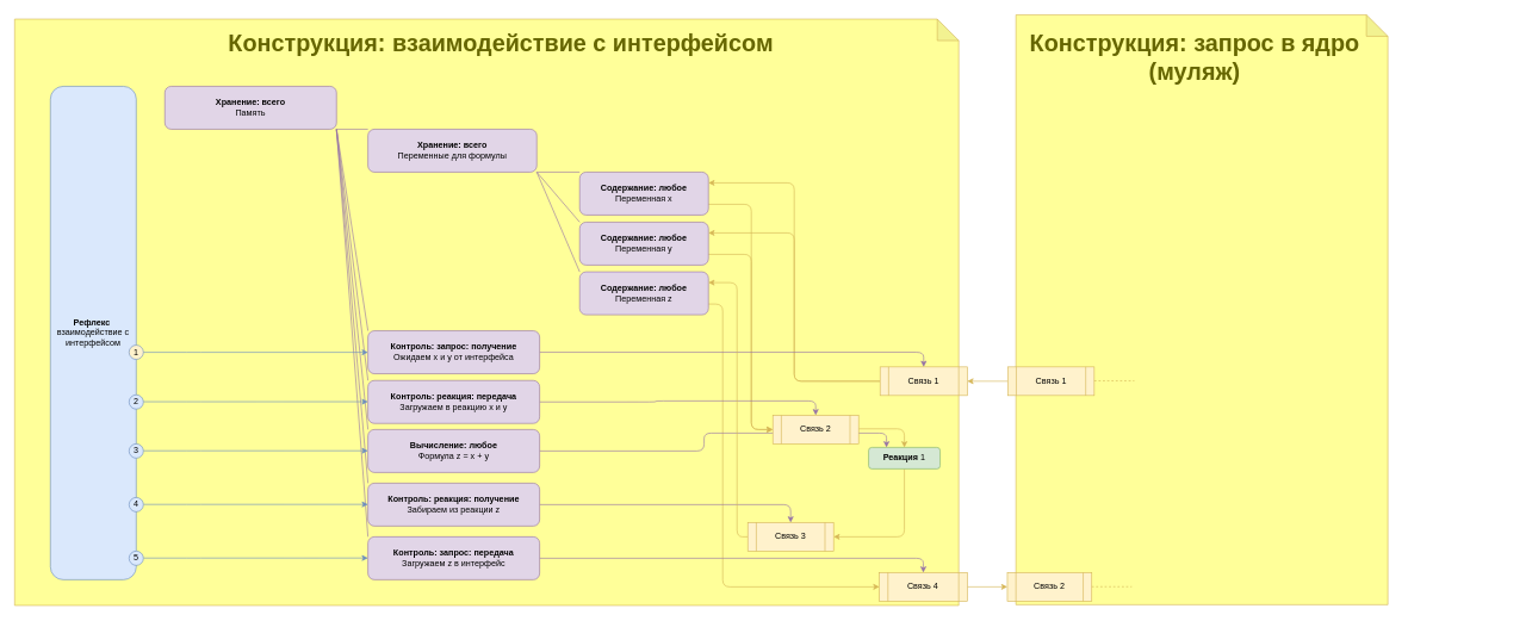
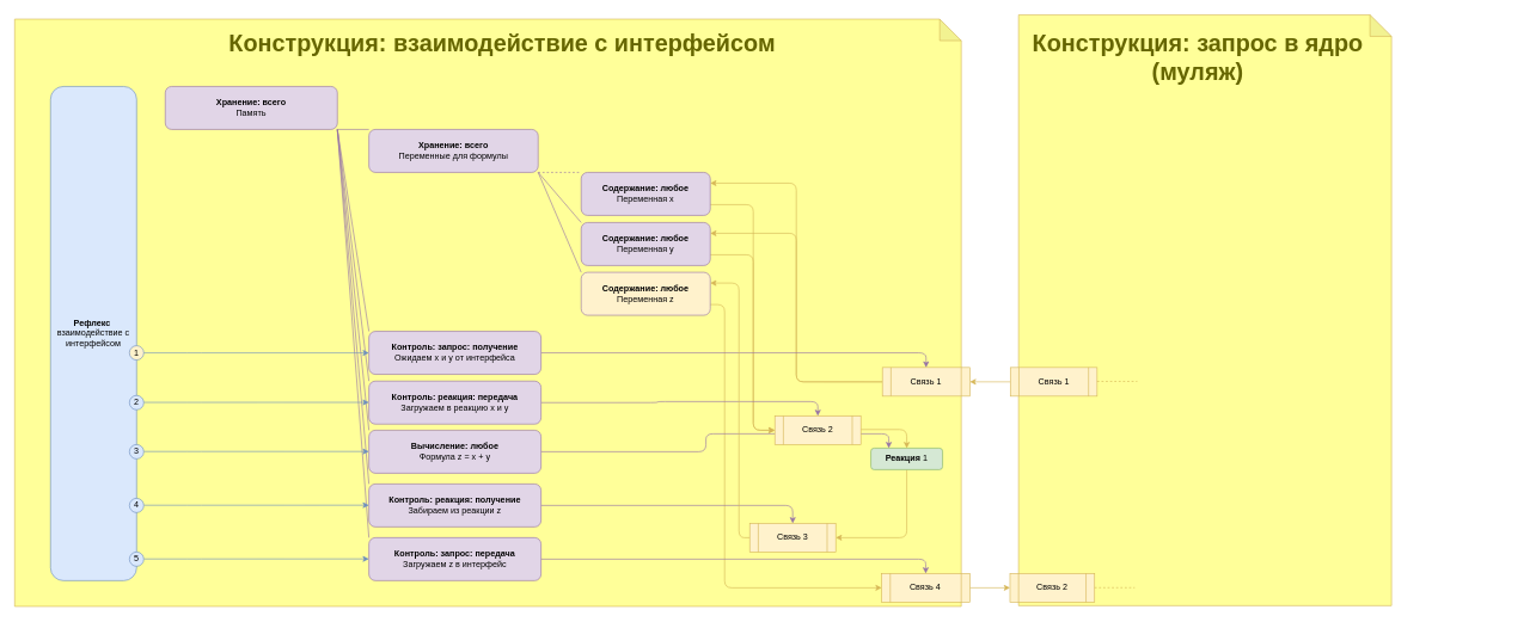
  <mxCell id="0" />
  <mxCell id="1" parent="0" />
  <mxCell id="2" value="" style="shape=note;whiteSpace=wrap;html=1;backgroundOutline=1;darkOpacity=0.05;strokeColor=#D6B656;fillColor=#FFFF99;" vertex="1" parent="1"><mxGeometry x="1420" width="520" height="825" as="geometry" y="20" /></mxCell>
  <mxCell id="3" value="" style="shape=note;whiteSpace=wrap;html=1;backgroundOutline=1;darkOpacity=0.05;strokeColor=#D6B656;fillColor=#FFFF99;" vertex="1" parent="1"><mxGeometry x="20" y="26" width="1320" height="820" as="geometry" /></mxCell>
  <mxCell id="4" style="edgeStyle=none;orthogonalLoop=1;jettySize=auto;html=1;entryX=0;entryY=0;entryDx=0;entryDy=0;strokeColor=#9673A6;exitX=1;exitY=1;exitDx=0;exitDy=0;endArrow=none;endFill=0;" edge="1" parent="1" source="11" target="29"><mxGeometry relative="1" as="geometry"><mxPoint x="470" y="165" as="sourcePoint" /></mxGeometry></mxCell>
  <mxCell id="5" style="edgeStyle=none;orthogonalLoop=1;jettySize=auto;html=1;exitX=1;exitY=1;exitDx=0;exitDy=0;entryX=0;entryY=0;entryDx=0;entryDy=0;strokeColor=#9673A6;endArrow=none;endFill=0;" edge="1" parent="1" source="11" target="23"><mxGeometry relative="1" as="geometry" /></mxCell>
  <mxCell id="6" style="edgeStyle=none;orthogonalLoop=1;jettySize=auto;html=1;exitX=1;exitY=1;exitDx=0;exitDy=0;entryX=0;entryY=0;entryDx=0;entryDy=0;endArrow=none;endFill=0;strokeColor=#9673A6;" edge="1" parent="1" source="11" target="31"><mxGeometry relative="1" as="geometry" /></mxCell>
  <mxCell id="7" style="edgeStyle=none;orthogonalLoop=1;jettySize=auto;html=1;exitX=1;exitY=1;exitDx=0;exitDy=0;endArrow=none;endFill=0;strokeColor=#D6B656;" edge="1" parent="1" source="11"><mxGeometry relative="1" as="geometry"><mxPoint x="470.471" y="190" as="targetPoint" /></mxGeometry></mxCell>
  <mxCell id="8" style="edgeStyle=none;orthogonalLoop=1;jettySize=auto;html=1;exitX=1;exitY=1;exitDx=0;exitDy=0;entryX=0;entryY=0;entryDx=0;entryDy=0;endArrow=none;endFill=0;strokeColor=#9673A6;" edge="1" parent="1" source="11" target="37"><mxGeometry relative="1" as="geometry" /></mxCell>
  <mxCell id="9" style="edgeStyle=none;orthogonalLoop=1;jettySize=auto;html=1;exitX=1;exitY=1;exitDx=0;exitDy=0;entryX=0;entryY=0;entryDx=0;entryDy=0;endArrow=none;endFill=0;strokeColor=#9673A6;" edge="1" parent="1" source="11" target="33"><mxGeometry relative="1" as="geometry" /></mxCell>
  <mxCell id="10" style="edgeStyle=none;orthogonalLoop=1;jettySize=auto;html=1;exitX=1;exitY=1;exitDx=0;exitDy=0;entryX=0;entryY=0;entryDx=0;entryDy=0;endArrow=none;endFill=0;strokeColor=#9673A6;" edge="1" parent="1" source="11" target="35"><mxGeometry relative="1" as="geometry" /></mxCell>
  <mxCell id="11" value="&lt;b&gt;Хранение: всего&lt;/b&gt;&lt;br&gt;Память" style="rounded=1;whiteSpace=wrap;html=1;fillColor=#E1D5E7;strokeColor=#9673A6;gradientColor=none;" parent="1" vertex="1"><mxGeometry x="230" y="120" width="240" height="60" as="geometry" /></mxCell>
  <mxCell id="12" style="edgeStyle=orthogonalEdgeStyle;orthogonalLoop=1;jettySize=auto;html=1;exitX=0.5;exitY=1;exitDx=0;exitDy=0;entryX=1;entryY=0.5;entryDx=0;entryDy=0;endArrow=classic;endFill=1;strokeColor=#D6B656;" edge="1" parent="1" source="13" target="43"><mxGeometry relative="1" as="geometry" /></mxCell>
  <mxCell id="13" value="&lt;b&gt;Реакция&lt;/b&gt;&amp;nbsp;1" style="rounded=1;whiteSpace=wrap;html=1;fillColor=#d5e8d4;strokeColor=#82b366;" parent="1" vertex="1"><mxGeometry x="1214" y="625" width="100" height="30" as="geometry" /></mxCell>
  <mxCell id="14" style="edgeStyle=orthogonalEdgeStyle;orthogonalLoop=1;jettySize=auto;html=1;exitX=1;exitY=0.75;exitDx=0;exitDy=0;entryX=0;entryY=0.5;entryDx=0;entryDy=0;endArrow=classic;endFill=1;strokeColor=#D6B656;" edge="1" parent="1" source="15" target="45"><mxGeometry relative="1" as="geometry"><Array as="points"><mxPoint x="1010" y="425" /><mxPoint x="1010" y="820" /></Array></mxGeometry></mxCell>
- <mxCell id="15" value="&lt;b&gt;Содержание:&amp;nbsp;&lt;/b&gt;&lt;b&gt;любое&lt;/b&gt;&lt;br&gt;Переменная z" style="rounded=1;whiteSpace=wrap;html=1;fillColor=#e1d5e7;strokeColor=#9673a6;" parent="1" vertex="1"><mxGeometry x="810" y="379.5" width="180" height="60" as="geometry" /></mxCell>
+ <mxCell id="15" value="&lt;b&gt;Содержание:&amp;nbsp;&lt;/b&gt;&lt;b&gt;любое&lt;/b&gt;&lt;br&gt;Переменная z" style="rounded=1;whiteSpace=wrap;html=1;fillColor=#fff2cc;strokeColor=#9673a6;" parent="1" vertex="1"><mxGeometry x="810" y="379.5" width="180" height="60" as="geometry" /></mxCell>
  <mxCell id="16" style="edgeStyle=orthogonalEdgeStyle;orthogonalLoop=1;jettySize=auto;html=1;exitX=0;exitY=0.5;exitDx=0;exitDy=0;entryX=1;entryY=0.25;entryDx=0;entryDy=0;endArrow=classic;endFill=1;strokeColor=#D6B656;" edge="1" parent="1" source="18" target="25"><mxGeometry relative="1" as="geometry" /></mxCell>
  <mxCell id="17" style="edgeStyle=orthogonalEdgeStyle;orthogonalLoop=1;jettySize=auto;html=1;exitX=0;exitY=0.5;exitDx=0;exitDy=0;endArrow=classic;endFill=1;strokeColor=#D6B656;entryX=1;entryY=0.25;entryDx=0;entryDy=0;" edge="1" parent="1" source="18" target="27"><mxGeometry relative="1" as="geometry"><mxPoint x="1010" y="410" as="targetPoint" /></mxGeometry></mxCell>
  <mxCell id="18" value="Связь 1" style="shape=process;whiteSpace=wrap;html=1;backgroundOutline=1;fillColor=#fff2cc;strokeColor=#D6B656;" parent="1" vertex="1"><mxGeometry x="1230" y="512.43" width="122" height="40" as="geometry" /></mxCell>
  <mxCell id="19" style="edgeStyle=none;orthogonalLoop=1;jettySize=auto;html=1;exitX=0;exitY=0.5;exitDx=0;exitDy=0;entryX=1;entryY=0.5;entryDx=0;entryDy=0;endArrow=classic;endFill=1;strokeColor=#D6B656;" edge="1" parent="1" source="55" target="18"><mxGeometry relative="1" as="geometry"><mxPoint x="1410" y="511.43" as="sourcePoint" /></mxGeometry></mxCell>
- <mxCell id="20" style="edgeStyle=none;orthogonalLoop=1;jettySize=auto;html=1;exitX=1;exitY=1;exitDx=0;exitDy=0;entryX=0;entryY=0;entryDx=0;entryDy=0;endArrow=none;endFill=0;strokeColor=#9673A6;" edge="1" parent="1" source="23" target="25"><mxGeometry relative="1" as="geometry" /></mxCell>
+ <mxCell id="20" style="edgeStyle=none;orthogonalLoop=1;jettySize=auto;html=1;exitX=1;exitY=1;exitDx=0;exitDy=0;entryX=0;entryY=0;entryDx=0;entryDy=0;endArrow=none;endFill=0;strokeColor=#9673A6;dashed=1;" edge="1" parent="1" source="23" target="25"><mxGeometry relative="1" as="geometry" /></mxCell>
  <mxCell id="21" style="edgeStyle=none;orthogonalLoop=1;jettySize=auto;html=1;exitX=1;exitY=1;exitDx=0;exitDy=0;entryX=0;entryY=0;entryDx=0;entryDy=0;endArrow=none;endFill=0;strokeColor=#9673A6;" edge="1" parent="1" source="23" target="27"><mxGeometry relative="1" as="geometry" /></mxCell>
  <mxCell id="22" style="edgeStyle=none;orthogonalLoop=1;jettySize=auto;html=1;exitX=1;exitY=1;exitDx=0;exitDy=0;entryX=0;entryY=0;entryDx=0;entryDy=0;endArrow=none;endFill=0;strokeColor=#9673A6;" edge="1" parent="1" source="23" target="15"><mxGeometry relative="1" as="geometry" /></mxCell>
  <mxCell id="23" value="&lt;b&gt;Хранение: всего&lt;/b&gt;&lt;br&gt;Переменные для формулы" style="rounded=1;whiteSpace=wrap;html=1;fillColor=#e1d5e7;strokeColor=#9673a6;gradientColor=none;" vertex="1" parent="1"><mxGeometry x="514" y="180" width="236" height="60" as="geometry" /></mxCell>
  <mxCell id="24" style="edgeStyle=orthogonalEdgeStyle;orthogonalLoop=1;jettySize=auto;html=1;exitX=1;exitY=0.75;exitDx=0;exitDy=0;entryX=0;entryY=0.5;entryDx=0;entryDy=0;endArrow=classic;endFill=1;strokeColor=#D6B656;" edge="1" parent="1" source="25" target="41"><mxGeometry relative="1" as="geometry"><Array as="points"><mxPoint x="1050" y="285" /><mxPoint x="1050" y="600" /></Array></mxGeometry></mxCell>
  <mxCell id="25" value="&lt;b&gt;Содержание:&amp;nbsp;&lt;/b&gt;&lt;b&gt;любое&lt;/b&gt;&lt;br&gt;Переменная x" style="rounded=1;whiteSpace=wrap;html=1;fillColor=#e1d5e7;strokeColor=#9673a6;" parent="1" vertex="1"><mxGeometry x="810" y="240" width="180" height="60" as="geometry" /></mxCell>
  <mxCell id="26" style="edgeStyle=orthogonalEdgeStyle;orthogonalLoop=1;jettySize=auto;html=1;exitX=1;exitY=0.75;exitDx=0;exitDy=0;endArrow=classic;endFill=1;strokeColor=#D6B656;entryX=0;entryY=0.5;entryDx=0;entryDy=0;" edge="1" parent="1" source="27" target="41"><mxGeometry relative="1" as="geometry"><mxPoint x="1080" y="623.2" as="targetPoint" /><Array as="points"><mxPoint x="1050" y="355" /><mxPoint x="1050" y="600" /></Array></mxGeometry></mxCell>
  <mxCell id="27" value="&lt;b&gt;Содержание:&amp;nbsp;&lt;/b&gt;&lt;b&gt;любое&lt;/b&gt;&lt;br&gt;Переменная y" style="rounded=1;whiteSpace=wrap;html=1;fillColor=#e1d5e7;strokeColor=#9673a6;" parent="1" vertex="1"><mxGeometry x="810" y="310" width="180" height="60" as="geometry" /></mxCell>
  <mxCell id="28" style="edgeStyle=orthogonalEdgeStyle;orthogonalLoop=1;jettySize=auto;html=1;exitX=1;exitY=0.5;exitDx=0;exitDy=0;entryX=0.5;entryY=0;entryDx=0;entryDy=0;endArrow=classic;endFill=1;strokeColor=#9673A6;" edge="1" parent="1" source="29" target="18"><mxGeometry relative="1" as="geometry" /></mxCell>
  <mxCell id="29" value="&lt;b&gt;Контроль: запрос: получение&lt;/b&gt;&lt;br&gt;Ожидаем x и y от интерфейса" style="rounded=1;whiteSpace=wrap;html=1;fillColor=#e1d5e7;strokeColor=#9673A6;gradientColor=none;" parent="1" vertex="1"><mxGeometry x="514" y="461.93" width="240" height="60" as="geometry" /></mxCell>
  <mxCell id="30" style="edgeStyle=orthogonalEdgeStyle;orthogonalLoop=1;jettySize=auto;html=1;exitX=1;exitY=0.5;exitDx=0;exitDy=0;entryX=0.5;entryY=0;entryDx=0;entryDy=0;endArrow=classic;endFill=1;strokeColor=#9673A6;" edge="1" parent="1" source="31" target="41"><mxGeometry relative="1" as="geometry" /></mxCell>
  <mxCell id="31" value="&lt;b&gt;Контроль: реакция: передача&lt;/b&gt;&lt;br&gt;Загружаем в реакцию x и y" style="rounded=1;whiteSpace=wrap;html=1;fillColor=#e1d5e7;strokeColor=#9673a6;gradientColor=none;" vertex="1" parent="1"><mxGeometry x="514" y="531.43" width="240" height="60" as="geometry" /></mxCell>
  <mxCell id="32" style="edgeStyle=orthogonalEdgeStyle;orthogonalLoop=1;jettySize=auto;html=1;exitX=1;exitY=0.5;exitDx=0;exitDy=0;entryX=0.5;entryY=0;entryDx=0;entryDy=0;endArrow=classic;endFill=1;strokeColor=#9673A6;" edge="1" parent="1" source="33" target="43"><mxGeometry relative="1" as="geometry" /></mxCell>
  <mxCell id="33" value="&lt;b&gt;Контроль: реакция: получение&lt;/b&gt;&lt;br&gt;Забираем из реакции z" style="rounded=1;whiteSpace=wrap;html=1;fillColor=#e1d5e7;strokeColor=#9673a6;gradientColor=none;" vertex="1" parent="1"><mxGeometry x="514" y="675" width="240" height="60" as="geometry" /></mxCell>
  <mxCell id="34" style="edgeStyle=orthogonalEdgeStyle;orthogonalLoop=1;jettySize=auto;html=1;exitX=1;exitY=0.5;exitDx=0;exitDy=0;entryX=0.5;entryY=0;entryDx=0;entryDy=0;endArrow=classic;endFill=1;strokeColor=#9673A6;" edge="1" parent="1" source="35" target="45"><mxGeometry relative="1" as="geometry" /></mxCell>
  <mxCell id="35" value="&lt;b&gt;Контроль: запрос: передача&lt;/b&gt;&lt;br&gt;Загружаем z в интерфейс" style="rounded=1;whiteSpace=wrap;html=1;fillColor=#e1d5e7;strokeColor=#9673a6;gradientColor=none;" vertex="1" parent="1"><mxGeometry x="514" y="750" width="240" height="60" as="geometry" /></mxCell>
  <mxCell id="36" style="edgeStyle=orthogonalEdgeStyle;orthogonalLoop=1;jettySize=auto;html=1;exitX=1;exitY=0.5;exitDx=0;exitDy=0;endArrow=classic;endFill=1;strokeColor=#9673A6;entryX=0.25;entryY=0;entryDx=0;entryDy=0;" edge="1" parent="1" source="37" target="13"><mxGeometry relative="1" as="geometry" /></mxCell>
  <mxCell id="37" value="&lt;b&gt;Вычисление:&amp;nbsp;&lt;/b&gt;&lt;b&gt;любое&lt;/b&gt;&lt;br&gt;Формула z = x + y" style="rounded=1;whiteSpace=wrap;html=1;fillColor=#e1d5e7;strokeColor=#9673a6;" vertex="1" parent="1"><mxGeometry x="514" y="600" width="240" height="60" as="geometry" /></mxCell>
  <mxCell id="38" style="edgeStyle=orthogonalEdgeStyle;orthogonalLoop=1;jettySize=auto;html=1;endArrow=classic;endFill=1;strokeColor=#6C8EBF;" edge="1" parent="1" source="39" target="29"><mxGeometry relative="1" as="geometry"><Array as="points"><mxPoint x="270" y="492" /><mxPoint x="270" y="492" /></Array></mxGeometry></mxCell>
  <mxCell id="39" value="&lt;b&gt;Рефлекс&lt;/b&gt;&lt;span&gt;&amp;nbsp;&lt;/span&gt;&lt;br&gt;&lt;span&gt;взаимодействие с интерфейсом&lt;/span&gt;" style="rounded=1;whiteSpace=wrap;html=1;strokeColor=#6C8EBF;fillColor=#DAE8FC;" vertex="1" parent="1"><mxGeometry x="70" y="120" width="120" height="690" as="geometry" /></mxCell>
  <mxCell id="40" style="edgeStyle=orthogonalEdgeStyle;orthogonalLoop=1;jettySize=auto;html=1;exitX=1.001;exitY=0.475;exitDx=0;exitDy=0;endArrow=classic;endFill=1;strokeColor=#D6B656;entryX=0.5;entryY=0;entryDx=0;entryDy=0;exitPerimeter=0;" edge="1" parent="1" source="41" target="13"><mxGeometry relative="1" as="geometry"><mxPoint x="1240" y="630" as="targetPoint" /></mxGeometry></mxCell>
  <mxCell id="41" value="Связь 2" style="shape=process;whiteSpace=wrap;html=1;backgroundOutline=1;fillColor=#fff2cc;strokeColor=#D6B656;" vertex="1" parent="1"><mxGeometry x="1080" y="580" width="120" height="40" as="geometry" /></mxCell>
  <mxCell id="42" style="edgeStyle=orthogonalEdgeStyle;orthogonalLoop=1;jettySize=auto;html=1;exitX=0;exitY=0.5;exitDx=0;exitDy=0;endArrow=classic;endFill=1;strokeColor=#D6B656;entryX=1;entryY=0.25;entryDx=0;entryDy=0;" edge="1" parent="1" source="43" target="15"><mxGeometry relative="1" as="geometry"><mxPoint x="990" y="410" as="targetPoint" /><Array as="points"><mxPoint x="1030" y="750" /><mxPoint x="1030" y="394" /></Array></mxGeometry></mxCell>
  <mxCell id="43" value="Связь 3" style="shape=process;whiteSpace=wrap;html=1;backgroundOutline=1;fillColor=#fff2cc;strokeColor=#D6B656;" vertex="1" parent="1"><mxGeometry x="1045" y="730" width="120" height="40" as="geometry" /></mxCell>
  <mxCell id="44" style="edgeStyle=orthogonalEdgeStyle;orthogonalLoop=1;jettySize=auto;html=1;exitX=1;exitY=0.5;exitDx=0;exitDy=0;entryX=0;entryY=0.5;entryDx=0;entryDy=0;endArrow=classic;endFill=1;strokeColor=#D6B656;" edge="1" parent="1" source="45" target="56"><mxGeometry relative="1" as="geometry"><mxPoint x="1410" y="790" as="targetPoint" /></mxGeometry></mxCell>
  <mxCell id="45" value="Связь 4" style="shape=process;whiteSpace=wrap;html=1;backgroundOutline=1;fillColor=#fff2cc;strokeColor=#D6B656;" vertex="1" parent="1"><mxGeometry x="1229" y="800" width="123" height="40" as="geometry" /></mxCell>
  <mxCell id="46" style="edgeStyle=orthogonalEdgeStyle;orthogonalLoop=1;jettySize=auto;html=1;endArrow=classic;endFill=1;strokeColor=#6C8EBF;" edge="1" parent="1" source="51"><mxGeometry relative="1" as="geometry"><mxPoint x="190" y="561.084" as="sourcePoint" /><mxPoint x="514" y="561.084" as="targetPoint" /><Array as="points"><mxPoint x="270" y="561.05" /></Array></mxGeometry></mxCell>
  <mxCell id="47" style="edgeStyle=orthogonalEdgeStyle;orthogonalLoop=1;jettySize=auto;html=1;endArrow=classic;endFill=1;strokeColor=#6C8EBF;" edge="1" parent="1" source="52"><mxGeometry relative="1" as="geometry"><mxPoint x="190" y="629.654" as="sourcePoint" /><mxPoint x="514" y="629.654" as="targetPoint" /><Array as="points"><mxPoint x="270" y="629.62" /></Array></mxGeometry></mxCell>
  <mxCell id="48" style="edgeStyle=orthogonalEdgeStyle;orthogonalLoop=1;jettySize=auto;html=1;endArrow=classic;endFill=1;strokeColor=#6C8EBF;" edge="1" parent="1" source="53"><mxGeometry relative="1" as="geometry"><mxPoint x="190" y="704.654" as="sourcePoint" /><mxPoint x="514" y="704.654" as="targetPoint" /><Array as="points"><mxPoint x="270" y="704.62" /></Array></mxGeometry></mxCell>
  <mxCell id="49" style="edgeStyle=orthogonalEdgeStyle;orthogonalLoop=1;jettySize=auto;html=1;endArrow=classic;endFill=1;strokeColor=#6C8EBF;" edge="1" parent="1" source="54"><mxGeometry relative="1" as="geometry"><mxPoint x="190" y="779.674" as="sourcePoint" /><mxPoint x="514" y="779.674" as="targetPoint" /><Array as="points"><mxPoint x="270" y="779.64" /></Array></mxGeometry></mxCell>
  <mxCell id="50" value="1" style="ellipse;whiteSpace=wrap;html=1;strokeColor=#6C8EBF;fillColor=#fff2cc;" vertex="1" parent="1"><mxGeometry x="180" y="481.93" width="20" height="20" as="geometry" /></mxCell>
  <mxCell id="51" value="2" style="ellipse;whiteSpace=wrap;html=1;strokeColor=#6C8EBF;fillColor=#DAE8FC;" vertex="1" parent="1"><mxGeometry x="180" y="551.43" width="20" height="20" as="geometry" /></mxCell>
  <mxCell id="52" value="3" style="ellipse;whiteSpace=wrap;html=1;strokeColor=#6C8EBF;fillColor=#DAE8FC;" vertex="1" parent="1"><mxGeometry x="180" y="620" width="20" height="20" as="geometry" /></mxCell>
  <mxCell id="53" value="4" style="ellipse;whiteSpace=wrap;html=1;strokeColor=#6C8EBF;fillColor=#DAE8FC;" vertex="1" parent="1"><mxGeometry x="180" y="695" width="20" height="20" as="geometry" /></mxCell>
  <mxCell id="54" value="5" style="ellipse;whiteSpace=wrap;html=1;strokeColor=#6C8EBF;fillColor=#DAE8FC;" vertex="1" parent="1"><mxGeometry x="180" y="770" width="20" height="20" as="geometry" /></mxCell>
  <mxCell id="55" value="Связь 1" style="shape=process;whiteSpace=wrap;html=1;backgroundOutline=1;fillColor=#fff2cc;strokeColor=#D6B656;" vertex="1" parent="1"><mxGeometry x="1408.5" y="512.43" width="121" height="40" as="geometry" /></mxCell>
  <mxCell id="56" value="Связь 2" style="shape=process;whiteSpace=wrap;html=1;backgroundOutline=1;fillColor=#fff2cc;strokeColor=#D6B656;" vertex="1" parent="1"><mxGeometry x="1408" y="800" width="118" height="40" as="geometry" /></mxCell>
  <mxCell id="57" value="&lt;font style=&quot;font-size: 33px&quot; color=&quot;#666600&quot;&gt;&lt;b&gt;Конструкция: взаимодействие с интерфейсом&lt;/b&gt;&lt;/font&gt;" style="text;html=1;strokeColor=none;fillColor=none;align=center;verticalAlign=middle;whiteSpace=wrap;rounded=0;" vertex="1" parent="1"><mxGeometry x="250" y="50" width="900" height="20" as="geometry" /></mxCell>
  <mxCell id="58" value="&lt;font style=&quot;font-size: 33px&quot;&gt;&lt;b&gt;&lt;font color=&quot;#666600&quot;&gt;Конструкция: запрос в ядро&lt;br&gt;(муляж)&lt;/font&gt;&lt;br&gt;&lt;/b&gt;&lt;/font&gt;" style="text;html=1;strokeColor=none;fillColor=none;align=center;verticalAlign=middle;whiteSpace=wrap;rounded=0;" vertex="1" parent="1"><mxGeometry x="1220" y="70" width="900" height="20" as="geometry" /></mxCell>
  <mxCell id="59" style="edgeStyle=orthogonalEdgeStyle;orthogonalLoop=1;jettySize=auto;html=1;exitX=1;exitY=0.5;exitDx=0;exitDy=0;entryX=0;entryY=0.5;entryDx=0;entryDy=0;endArrow=none;endFill=0;strokeColor=#D6B656;dashed=1;" edge="1" parent="1"><mxGeometry relative="1" as="geometry"><mxPoint x="1526" y="819.83" as="sourcePoint" /><mxPoint x="1582" y="819.83" as="targetPoint" /></mxGeometry></mxCell>
  <mxCell id="60" style="edgeStyle=orthogonalEdgeStyle;orthogonalLoop=1;jettySize=auto;html=1;exitX=1;exitY=0.5;exitDx=0;exitDy=0;entryX=0;entryY=0.5;entryDx=0;entryDy=0;endArrow=none;endFill=0;strokeColor=#D6B656;dashed=1;" edge="1" parent="1"><mxGeometry relative="1" as="geometry"><mxPoint x="1529.5" y="531.84" as="sourcePoint" /><mxPoint x="1585.5" y="531.84" as="targetPoint" /></mxGeometry></mxCell>
